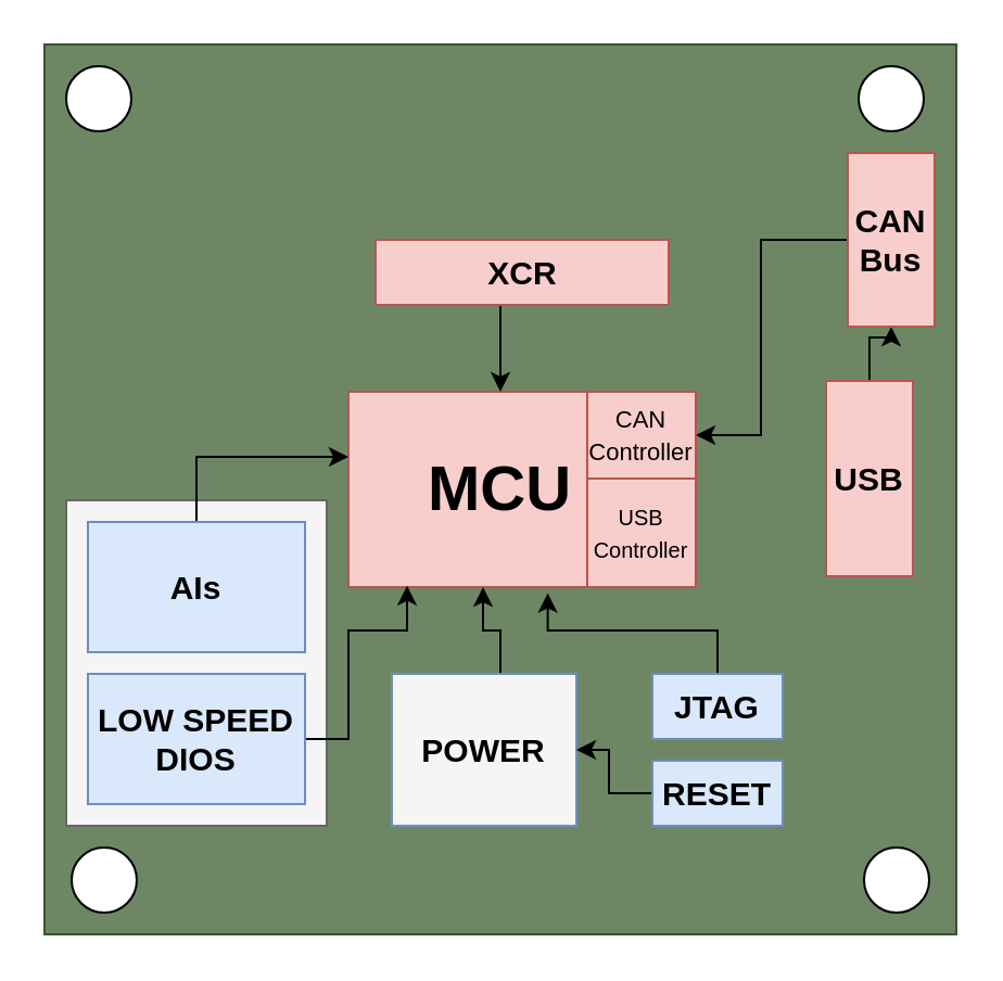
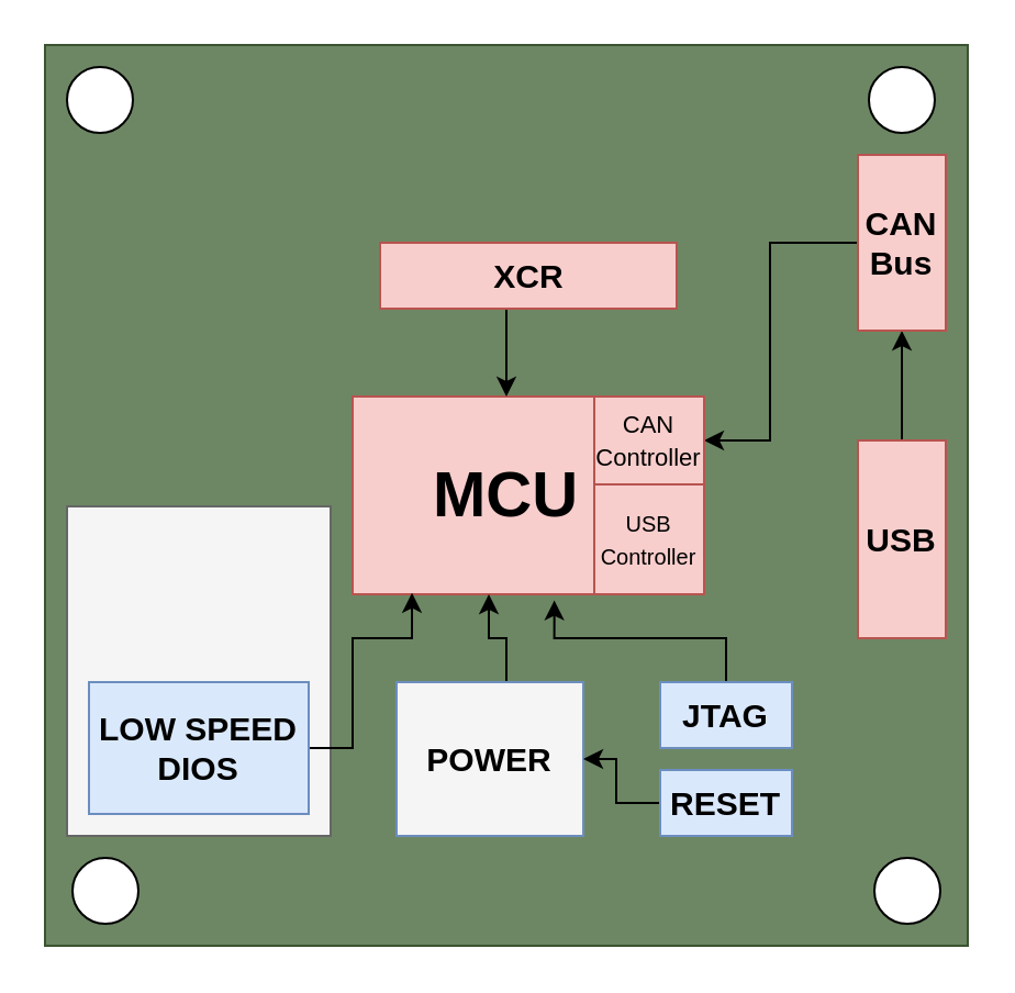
  <mxCell id="0" />
  <mxCell id="1" parent="0" />
  <mxCell id="2" value="" style="rounded=0;whiteSpace=wrap;html=1;fillColor=#6d8764;strokeColor=#3A5431;fontColor=#ffffff;" vertex="1" parent="1"><mxGeometry x="20" y="20" width="420" height="410" as="geometry" /></mxCell>
  <mxCell id="3" value="&lt;font style=&quot;font-size: 29px&quot;&gt;&lt;b&gt;MCU&lt;/b&gt;&lt;/font&gt;" style="rounded=0;whiteSpace=wrap;html=1;fillColor=#f8cecc;strokeColor=#b85450;" vertex="1" parent="1"><mxGeometry x="160" y="180" width="140" height="90" as="geometry" /></mxCell>
  <mxCell id="4" value="" style="edgeStyle=orthogonalEdgeStyle;rounded=0;orthogonalLoop=1;jettySize=auto;html=1;" edge="1" parent="1" source="5" target="3"><mxGeometry relative="1" as="geometry"><Array as="points"><mxPoint x="230" y="160" /><mxPoint x="230" y="160" /></Array></mxGeometry></mxCell>
  <mxCell id="5" value="&lt;font style=&quot;font-size: 15px&quot;&gt;&lt;b&gt;XCR&lt;/b&gt;&lt;/font&gt;" style="rounded=0;whiteSpace=wrap;html=1;fillColor=#f8cecc;strokeColor=#b85450;" vertex="1" parent="1"><mxGeometry x="172.5" y="110" width="135" height="30" as="geometry" /></mxCell>
  <mxCell id="6" value="" style="rounded=0;whiteSpace=wrap;html=1;fillColor=#f5f5f5;strokeColor=#666666;fontColor=#333333;" vertex="1" parent="1"><mxGeometry x="30" y="230" width="120" height="150" as="geometry" /></mxCell>
  <mxCell id="7" value="" style="edgeStyle=orthogonalEdgeStyle;rounded=0;orthogonalLoop=1;jettySize=auto;html=1;entryX=0.193;entryY=0.993;entryDx=0;entryDy=0;entryPerimeter=0;" edge="1" parent="1" source="8" target="3"><mxGeometry relative="1" as="geometry"><Array as="points"><mxPoint x="160" y="340" /><mxPoint x="160" y="290" /><mxPoint x="187" y="290" /></Array></mxGeometry></mxCell>
  <mxCell id="8" value="&lt;font style=&quot;font-size: 15px&quot;&gt;&lt;b&gt;LOW SPEED DIOS&lt;/b&gt;&lt;/font&gt;" style="rounded=0;whiteSpace=wrap;html=1;fillColor=#dae8fc;strokeColor=#6c8ebf;" vertex="1" parent="1"><mxGeometry x="40" y="310" width="100" height="60" as="geometry" /></mxCell>
- <mxCell id="9" value="" style="edgeStyle=orthogonalEdgeStyle;rounded=0;orthogonalLoop=1;jettySize=auto;html=1;" edge="1" parent="1" source="10" target="3"><mxGeometry relative="1" as="geometry"><Array as="points"><mxPoint x="90" y="210" /></Array></mxGeometry></mxCell>
- <mxCell id="10" value="&lt;font style=&quot;font-size: 15px&quot;&gt;&lt;b&gt;AIs&lt;/b&gt;&lt;/font&gt;" style="rounded=0;whiteSpace=wrap;html=1;fillColor=#dae8fc;strokeColor=#6c8ebf;" vertex="1" parent="1"><mxGeometry x="40" y="240" width="100" height="60" as="geometry" /></mxCell>
  <mxCell id="11" value="" style="edgeStyle=orthogonalEdgeStyle;rounded=0;orthogonalLoop=1;jettySize=auto;html=1;" edge="1" parent="1" source="12" target="3"><mxGeometry relative="1" as="geometry"><Array as="points"><mxPoint x="230" y="290" /><mxPoint x="222" y="290" /></Array></mxGeometry></mxCell>
  <mxCell id="12" value="&lt;b&gt;&lt;font style=&quot;font-size: 15px&quot;&gt;POWER&lt;/font&gt;&lt;/b&gt;" style="rounded=0;whiteSpace=wrap;html=1;fillColor=#f5f5f5;strokeColor=#6c8ebf;" vertex="1" parent="1"><mxGeometry x="180" y="310" width="85" height="70" as="geometry" /></mxCell>
  <mxCell id="13" value="" style="edgeStyle=orthogonalEdgeStyle;rounded=0;orthogonalLoop=1;jettySize=auto;html=1;" edge="1" parent="1" source="14" target="17"><mxGeometry relative="1" as="geometry" /></mxCell>
- <mxCell id="14" value="&lt;b&gt;&lt;font style=&quot;font-size: 15px&quot;&gt;USB&lt;/font&gt;&lt;/b&gt;" style="rounded=0;whiteSpace=wrap;html=1;fillColor=#f8cecc;strokeColor=#b85450;" vertex="1" parent="1"><mxGeometry x="380" y="175" width="40" height="90" as="geometry" /></mxCell>
+ <mxCell id="14" value="&lt;b&gt;&lt;font style=&quot;font-size: 15px&quot;&gt;USB&lt;/font&gt;&lt;/b&gt;" style="rounded=0;whiteSpace=wrap;html=1;fillColor=#f8cecc;strokeColor=#b85450;" vertex="1" parent="1"><mxGeometry x="390" y="200" width="40" height="90" as="geometry" /></mxCell>
  <mxCell id="15" value="&lt;font style=&quot;font-size: 10px&quot;&gt;USB Controller&lt;/font&gt;" style="rounded=0;whiteSpace=wrap;html=1;fillColor=#f8cecc;strokeColor=#b85450;" vertex="1" parent="1"><mxGeometry x="270" y="220" width="50" height="50" as="geometry" /></mxCell>
  <mxCell id="16" value="" style="edgeStyle=orthogonalEdgeStyle;rounded=0;orthogonalLoop=1;jettySize=auto;html=1;" edge="1" parent="1" source="17" target="18"><mxGeometry relative="1" as="geometry"><Array as="points"><mxPoint x="350" y="110" /><mxPoint x="350" y="200" /></Array></mxGeometry></mxCell>
  <mxCell id="17" value="&lt;b&gt;&lt;font style=&quot;font-size: 15px&quot;&gt;CAN Bus&lt;/font&gt;&lt;/b&gt;" style="rounded=0;whiteSpace=wrap;html=1;fillColor=#f8cecc;strokeColor=#b85450;" vertex="1" parent="1"><mxGeometry x="390" y="70" width="40" height="80" as="geometry" /></mxCell>
  <mxCell id="18" value="&lt;font style=&quot;font-size: 11px&quot;&gt;CAN Controller&lt;/font&gt;" style="rounded=0;whiteSpace=wrap;html=1;fillColor=#f8cecc;strokeColor=#b85450;" vertex="1" parent="1"><mxGeometry x="270" y="180" width="50" height="40" as="geometry" /></mxCell>
  <mxCell id="19" value="" style="edgeStyle=orthogonalEdgeStyle;rounded=0;orthogonalLoop=1;jettySize=auto;html=1;" edge="1" parent="1" source="20" target="12"><mxGeometry relative="1" as="geometry" /></mxCell>
  <mxCell id="20" value="&lt;span style=&quot;font-size: 15px&quot;&gt;&lt;b&gt;RESET&lt;/b&gt;&lt;/span&gt;" style="rounded=0;whiteSpace=wrap;html=1;fillColor=#dae8fc;strokeColor=#6c8ebf;" vertex="1" parent="1"><mxGeometry x="300" y="350" width="60" height="30" as="geometry" /></mxCell>
  <mxCell id="21" value="" style="edgeStyle=orthogonalEdgeStyle;rounded=0;orthogonalLoop=1;jettySize=auto;html=1;entryX=0.656;entryY=1.031;entryDx=0;entryDy=0;entryPerimeter=0;" edge="1" parent="1" source="22" target="3"><mxGeometry relative="1" as="geometry"><mxPoint x="337.52" y="290" as="targetPoint" /><Array as="points"><mxPoint x="330" y="290" /><mxPoint x="252" y="290" /></Array></mxGeometry></mxCell>
  <mxCell id="22" value="&lt;span style=&quot;font-size: 15px&quot;&gt;&lt;b&gt;JTAG&lt;/b&gt;&lt;/span&gt;" style="rounded=0;whiteSpace=wrap;html=1;fillColor=#dae8fc;strokeColor=#6c8ebf;" vertex="1" parent="1"><mxGeometry x="300" y="310" width="60" height="30" as="geometry" /></mxCell>
  <mxCell id="23" value="" style="ellipse;whiteSpace=wrap;html=1;aspect=fixed;" vertex="1" parent="1"><mxGeometry x="30" y="30" width="30" height="30" as="geometry" /></mxCell>
  <mxCell id="24" value="" style="ellipse;whiteSpace=wrap;html=1;aspect=fixed;" vertex="1" parent="1"><mxGeometry x="395" y="30" width="30" height="30" as="geometry" /></mxCell>
  <mxCell id="25" value="" style="ellipse;whiteSpace=wrap;html=1;aspect=fixed;" vertex="1" parent="1"><mxGeometry x="32.5" y="390" width="30" height="30" as="geometry" /></mxCell>
  <mxCell id="26" value="" style="ellipse;whiteSpace=wrap;html=1;aspect=fixed;" vertex="1" parent="1"><mxGeometry x="397.5" y="390" width="30" height="30" as="geometry" /></mxCell>
